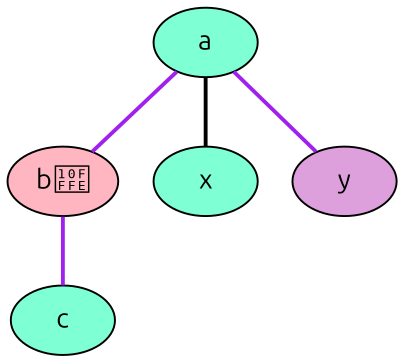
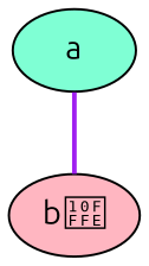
  graph {
    fontname=Ubuntu
    node [fillcolor=aquamarine fontname=Ubuntu style=filled]
    edge [color=purple fontname=Ubuntu style=bold]
    "b􏿾" [fillcolor=lightpink]
    a
-   x
-   y [fillcolor=plum]
-   c
-   "b􏿾" -- c
    a -- "b􏿾"
-   a -- x [color=black]
-   a -- y
  }
